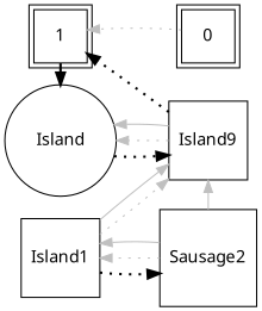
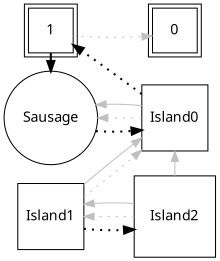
  digraph {
    rankdir=LR
    node [fontname="Apple Symbols" shape=square]
    edge [style=dotted color=gray]
    n1 [label=1 peripheries=2]
-   Sausage [shape=circle label=Island]
-   Island0 [label=Island9]
+   Sausage [shape=circle]
+   Island0
    n4 [label=0 peripheries=2]
    Island1
-   Island2 [label=Sausage2]
+   Island2
    subgraph sub_1 {
      rank=same
      n1
      Sausage
    }
    n1 -> Sausage [constraint=false penwidth=2 style="" color=""]
    Sausage -> Island0 [penwidth=2 color=""]
    Island0 -> n1 [penwidth=2 color=""]
    Island0 -> Sausage
    Island0 -> Sausage [constraint=false style=""]
-   n4 -> n1
+   n1 -> n4
    Island1 -> Island0
    Island1 -> Island0 [constraint=false style=""]
    Island1 -> Island2 [penwidth=2 color=""]
    Island2 -> Island0 [constraint=false style=""]
    Island2 -> Island1
    Island2 -> Island1 [constraint=false style=""]
  }
